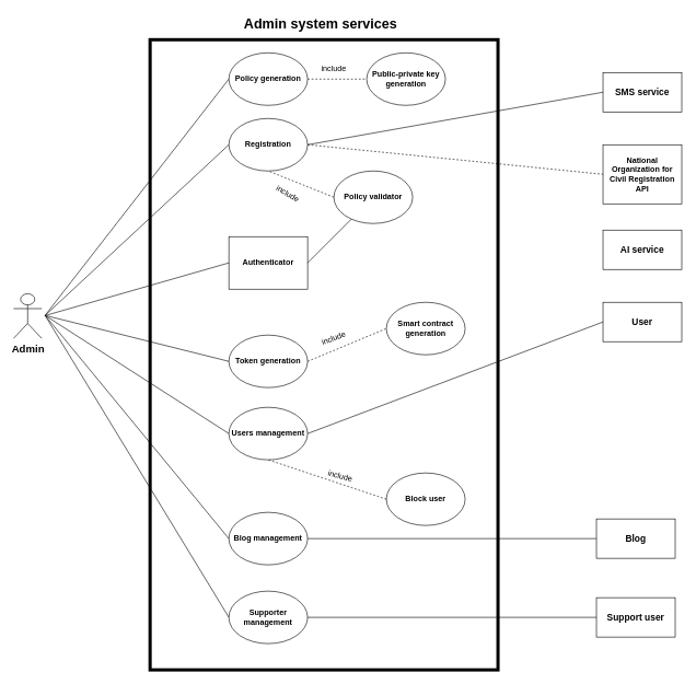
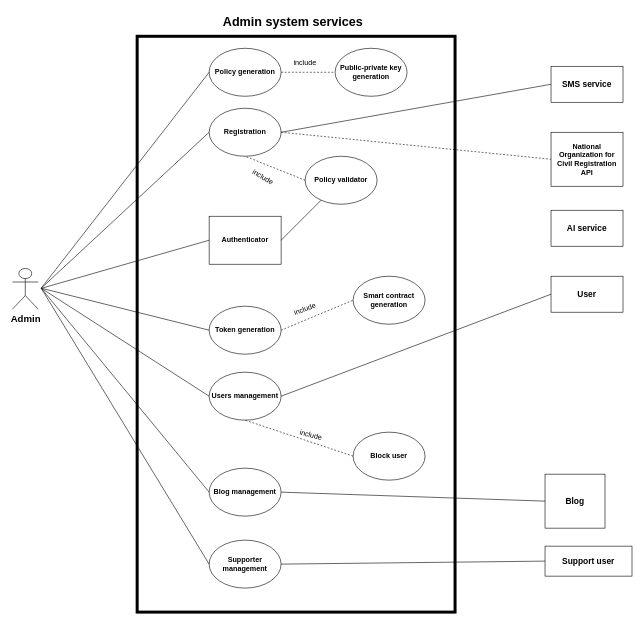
  <mxCell id="0" />
  <mxCell id="1" parent="0" />
  <mxCell id="2" value="" style="rounded=0;whiteSpace=wrap;html=1;fillColor=none;strokeWidth=5;" vertex="1" parent="1"><mxGeometry x="228" y="60" width="530" height="960" as="geometry" /></mxCell>
  <mxCell id="3" value="&lt;b&gt;Registration&lt;/b&gt;" style="ellipse;whiteSpace=wrap;html=1;" parent="1" vertex="1"><mxGeometry x="348" y="180" width="120" height="80" as="geometry" /></mxCell>
  <mxCell id="4" value="&lt;b&gt;Authenticator&lt;/b&gt;" style="whiteSpace=wrap;html=1;rounded=0;" parent="1" vertex="1"><mxGeometry x="348" y="360" width="120" height="80" as="geometry" /></mxCell>
  <mxCell id="5" value="" style="endArrow=none;html=1;rounded=0;entryX=0;entryY=0.5;entryDx=0;entryDy=0;" parent="1" target="3" edge="1"><mxGeometry width="50" height="50" relative="1" as="geometry"><mxPoint x="68" y="480" as="sourcePoint" /><mxPoint x="208" y="460" as="targetPoint" /></mxGeometry></mxCell>
  <mxCell id="6" value="" style="endArrow=none;html=1;rounded=0;entryX=0;entryY=0.5;entryDx=0;entryDy=0;" parent="1" target="4" edge="1"><mxGeometry width="50" height="50" relative="1" as="geometry"><mxPoint x="69" y="480" as="sourcePoint" /><mxPoint x="188" y="560" as="targetPoint" /></mxGeometry></mxCell>
  <mxCell id="7" value="&lt;b&gt;&lt;font style=&quot;font-size: 16px;&quot;&gt;Admin&lt;/font&gt;&lt;/b&gt;" style="shape=umlActor;verticalLabelPosition=bottom;verticalAlign=top;html=1;outlineConnect=0;" vertex="1" parent="1"><mxGeometry x="20" y="447" width="43" height="68" as="geometry" /></mxCell>
  <mxCell id="8" value="&lt;b&gt;&lt;font style=&quot;font-size: 21px;&quot;&gt;Admin system services&lt;/font&gt;&lt;/b&gt;" style="text;html=1;align=center;verticalAlign=middle;whiteSpace=wrap;rounded=0;" vertex="1" parent="1"><mxGeometry x="228" y="20" width="520" height="30" as="geometry" /></mxCell>
  <mxCell id="9" value="&lt;span class=&quot;fontstyle0&quot;&gt;&lt;b&gt;&lt;font style=&quot;font-size: 14px;&quot;&gt;SMS service&lt;/font&gt;&lt;/b&gt;&lt;/span&gt;" style="rounded=0;whiteSpace=wrap;html=1;" vertex="1" parent="1"><mxGeometry x="918" y="110" width="120" height="60" as="geometry" /></mxCell>
  <mxCell id="10" value="" style="endArrow=none;html=1;rounded=0;exitX=1;exitY=0.5;exitDx=0;exitDy=0;entryX=0;entryY=0.5;entryDx=0;entryDy=0;" edge="1" parent="1" source="3" target="9"><mxGeometry width="50" height="50" relative="1" as="geometry"><mxPoint x="508" y="400" as="sourcePoint" /><mxPoint x="648" y="420" as="targetPoint" /></mxGeometry></mxCell>
  <mxCell id="11" value="&lt;table class=&quot;NormalTable&quot;&gt;&lt;tbody&gt;&lt;tr&gt;&lt;td width=&quot;108&quot;&gt;&lt;span class=&quot;fontstyle0&quot;&gt;&lt;b&gt;National Organization for Civil Registration API&lt;/b&gt;&lt;/span&gt;&lt;/td&gt;&lt;/tr&gt;&lt;/tbody&gt;&lt;/table&gt;" style="rounded=0;whiteSpace=wrap;html=1;" vertex="1" parent="1"><mxGeometry x="918" y="220" width="120" height="90" as="geometry" /></mxCell>
  <mxCell id="12" value="&lt;b&gt;Policy generation&lt;/b&gt;" style="ellipse;whiteSpace=wrap;html=1;" vertex="1" parent="1"><mxGeometry x="348" y="80" width="120" height="80" as="geometry" /></mxCell>
  <mxCell id="13" value="" style="endArrow=none;html=1;rounded=0;entryX=0;entryY=0.5;entryDx=0;entryDy=0;" edge="1" parent="1" target="12"><mxGeometry width="50" height="50" relative="1" as="geometry"><mxPoint x="68" y="480" as="sourcePoint" /><mxPoint x="178" y="250" as="targetPoint" /></mxGeometry></mxCell>
  <mxCell id="14" value="" style="endArrow=none;html=1;rounded=0;exitX=1;exitY=0.5;exitDx=0;exitDy=0;entryX=0;entryY=0.5;entryDx=0;entryDy=0;dashed=1;" edge="1" parent="1" source="3" target="11"><mxGeometry width="50" height="50" relative="1" as="geometry"><mxPoint x="698" y="280" as="sourcePoint" /><mxPoint x="748" y="230" as="targetPoint" /></mxGeometry></mxCell>
  <mxCell id="15" value="&lt;b&gt;Policy validator&lt;/b&gt;" style="ellipse;whiteSpace=wrap;html=1;" vertex="1" parent="1"><mxGeometry x="508" y="260" width="120" height="80" as="geometry" /></mxCell>
  <mxCell id="16" value="" style="endArrow=none;dashed=1;html=1;rounded=0;entryX=0.5;entryY=1;entryDx=0;entryDy=0;exitX=0;exitY=0.5;exitDx=0;exitDy=0;" edge="1" parent="1" source="15" target="3"><mxGeometry width="50" height="50" relative="1" as="geometry"><mxPoint x="408" y="360" as="sourcePoint" /><mxPoint x="458" y="310" as="targetPoint" /></mxGeometry></mxCell>
  <mxCell id="17" value="&lt;span class=&quot;fontstyle0&quot;&gt;&lt;b&gt;&lt;font style=&quot;font-size: 14px;&quot;&gt;AI service&lt;/font&gt;&lt;/b&gt;&lt;/span&gt;" style="rounded=0;whiteSpace=wrap;html=1;" vertex="1" parent="1"><mxGeometry x="918" y="350" width="120" height="60" as="geometry" /></mxCell>
  <mxCell id="18" value="" style="endArrow=none;html=1;rounded=0;exitX=1;exitY=0.5;exitDx=0;exitDy=0;" edge="1" parent="1" source="4" target="15"><mxGeometry width="50" height="50" relative="1" as="geometry"><mxPoint x="638" y="370" as="sourcePoint" /><mxPoint x="688" y="320" as="targetPoint" /></mxGeometry></mxCell>
  <mxCell id="19" value="&lt;b&gt;Token generation&lt;/b&gt;" style="ellipse;whiteSpace=wrap;html=1;" vertex="1" parent="1"><mxGeometry x="348" y="510" width="120" height="80" as="geometry" /></mxCell>
  <mxCell id="20" value="&lt;b&gt;Smart contract generation&lt;/b&gt;" style="ellipse;whiteSpace=wrap;html=1;" vertex="1" parent="1"><mxGeometry x="588" y="460" width="120" height="80" as="geometry" /></mxCell>
  <mxCell id="21" value="" style="endArrow=none;dashed=1;html=1;rounded=0;entryX=0;entryY=0.5;entryDx=0;entryDy=0;exitX=1;exitY=0.5;exitDx=0;exitDy=0;" edge="1" parent="1" source="19" target="20"><mxGeometry width="50" height="50" relative="1" as="geometry"><mxPoint x="468" y="660" as="sourcePoint" /><mxPoint x="518" y="610" as="targetPoint" /></mxGeometry></mxCell>
  <mxCell id="22" value="" style="endArrow=none;html=1;rounded=0;exitX=0;exitY=0.5;exitDx=0;exitDy=0;" edge="1" parent="1" source="19"><mxGeometry width="50" height="50" relative="1" as="geometry"><mxPoint x="98" y="660" as="sourcePoint" /><mxPoint x="68" y="480" as="targetPoint" /></mxGeometry></mxCell>
  <mxCell id="23" value="&lt;b&gt;Users management&lt;/b&gt;" style="ellipse;whiteSpace=wrap;html=1;" vertex="1" parent="1"><mxGeometry x="348" y="620" width="120" height="80" as="geometry" /></mxCell>
  <mxCell id="24" value="&lt;span class=&quot;fontstyle0&quot;&gt;&lt;b&gt;&lt;font style=&quot;font-size: 14px;&quot;&gt;User&lt;/font&gt;&lt;/b&gt;&lt;/span&gt;" style="rounded=0;whiteSpace=wrap;html=1;" vertex="1" parent="1"><mxGeometry x="918" y="460" width="120" height="60" as="geometry" /></mxCell>
  <mxCell id="25" value="" style="endArrow=none;html=1;rounded=0;exitX=0;exitY=0.5;exitDx=0;exitDy=0;" edge="1" parent="1" source="23"><mxGeometry width="50" height="50" relative="1" as="geometry"><mxPoint x="108" y="660" as="sourcePoint" /><mxPoint x="68" y="480" as="targetPoint" /></mxGeometry></mxCell>
  <mxCell id="26" value="" style="endArrow=none;html=1;rounded=0;exitX=1;exitY=0.5;exitDx=0;exitDy=0;entryX=0;entryY=0.5;entryDx=0;entryDy=0;" edge="1" parent="1" source="23" target="24"><mxGeometry width="50" height="50" relative="1" as="geometry"><mxPoint x="528" y="730" as="sourcePoint" /><mxPoint x="578" y="680" as="targetPoint" /></mxGeometry></mxCell>
  <mxCell id="27" value="&lt;b&gt;Block user&lt;/b&gt;" style="ellipse;whiteSpace=wrap;html=1;" vertex="1" parent="1"><mxGeometry x="588" y="720" width="120" height="80" as="geometry" /></mxCell>
  <mxCell id="28" value="" style="endArrow=none;dashed=1;html=1;rounded=0;entryX=0.5;entryY=1;entryDx=0;entryDy=0;exitX=0;exitY=0.5;exitDx=0;exitDy=0;" edge="1" parent="1" source="27" target="23"><mxGeometry width="50" height="50" relative="1" as="geometry"><mxPoint x="428" y="830" as="sourcePoint" /><mxPoint x="478" y="780" as="targetPoint" /></mxGeometry></mxCell>
  <mxCell id="29" value="&lt;b&gt;Blog management&lt;/b&gt;" style="ellipse;whiteSpace=wrap;html=1;" vertex="1" parent="1"><mxGeometry x="348" y="780" width="120" height="80" as="geometry" /></mxCell>
  <mxCell id="30" value="&lt;b&gt;Supporter management&lt;/b&gt;" style="ellipse;whiteSpace=wrap;html=1;" vertex="1" parent="1"><mxGeometry x="348" y="900" width="120" height="80" as="geometry" /></mxCell>
  <mxCell id="31" value="" style="endArrow=none;html=1;rounded=0;exitX=0;exitY=0.5;exitDx=0;exitDy=0;" edge="1" parent="1" source="29"><mxGeometry width="50" height="50" relative="1" as="geometry"><mxPoint x="128" y="820" as="sourcePoint" /><mxPoint x="68" y="480" as="targetPoint" /></mxGeometry></mxCell>
  <mxCell id="32" value="" style="endArrow=none;html=1;rounded=0;exitX=0;exitY=0.5;exitDx=0;exitDy=0;" edge="1" parent="1" source="30"><mxGeometry width="50" height="50" relative="1" as="geometry"><mxPoint x="108" y="840" as="sourcePoint" /><mxPoint x="68" y="480" as="targetPoint" /></mxGeometry></mxCell>
- <mxCell id="33" value="&lt;span class=&quot;fontstyle0&quot;&gt;&lt;b&gt;&lt;font style=&quot;font-size: 14px;&quot;&gt;Blog&lt;/font&gt;&lt;/b&gt;&lt;/span&gt;" style="rounded=0;whiteSpace=wrap;html=1;" vertex="1" parent="1"><mxGeometry x="908" y="790" width="120" height="60" as="geometry" /></mxCell>
- <mxCell id="34" value="&lt;span class=&quot;fontstyle0&quot;&gt;&lt;b&gt;&lt;font style=&quot;font-size: 14px;&quot;&gt;Support user&lt;/font&gt;&lt;/b&gt;&lt;/span&gt;" style="rounded=0;whiteSpace=wrap;html=1;" vertex="1" parent="1"><mxGeometry x="908" y="910" width="120" height="60" as="geometry" /></mxCell>
+ <mxCell id="33" value="&lt;span class=&quot;fontstyle0&quot;&gt;&lt;b&gt;&lt;font style=&quot;font-size: 14px;&quot;&gt;Blog&lt;/font&gt;&lt;/b&gt;&lt;/span&gt;" style="rounded=0;whiteSpace=wrap;html=1;" vertex="1" parent="1"><mxGeometry x="908" y="790" width="100" height="90" as="geometry" /></mxCell>
+ <mxCell id="34" value="&lt;span class=&quot;fontstyle0&quot;&gt;&lt;b&gt;&lt;font style=&quot;font-size: 14px;&quot;&gt;Support user&lt;/font&gt;&lt;/b&gt;&lt;/span&gt;" style="rounded=0;whiteSpace=wrap;html=1;" vertex="1" parent="1"><mxGeometry x="908" y="910" width="145" height="50" as="geometry" /></mxCell>
  <mxCell id="35" value="" style="endArrow=none;html=1;rounded=0;exitX=1;exitY=0.5;exitDx=0;exitDy=0;entryX=0;entryY=0.5;entryDx=0;entryDy=0;" edge="1" parent="1" source="29" target="33"><mxGeometry width="50" height="50" relative="1" as="geometry"><mxPoint x="618" y="900" as="sourcePoint" /><mxPoint x="668" y="850" as="targetPoint" /></mxGeometry></mxCell>
  <mxCell id="36" value="" style="endArrow=none;html=1;rounded=0;exitX=1;exitY=0.5;exitDx=0;exitDy=0;entryX=0;entryY=0.5;entryDx=0;entryDy=0;" edge="1" parent="1" source="30" target="34"><mxGeometry width="50" height="50" relative="1" as="geometry"><mxPoint x="608" y="950" as="sourcePoint" /><mxPoint x="658" y="900" as="targetPoint" /></mxGeometry></mxCell>
  <mxCell id="37" value="&lt;b&gt;Public-private key generation&lt;/b&gt;" style="ellipse;whiteSpace=wrap;html=1;" vertex="1" parent="1"><mxGeometry x="558" y="80" width="120" height="80" as="geometry" /></mxCell>
  <mxCell id="38" value="" style="endArrow=none;dashed=1;html=1;rounded=0;entryX=0;entryY=0.5;entryDx=0;entryDy=0;exitX=1;exitY=0.5;exitDx=0;exitDy=0;" edge="1" parent="1" source="12" target="37"><mxGeometry width="50" height="50" relative="1" as="geometry"><mxPoint x="478" y="180" as="sourcePoint" /><mxPoint x="528" y="130" as="targetPoint" /></mxGeometry></mxCell>
  <mxCell id="39" value="include" style="text;html=1;align=center;verticalAlign=middle;whiteSpace=wrap;rounded=0;" vertex="1" parent="1"><mxGeometry x="478" y="90" width="60" height="30" as="geometry" /></mxCell>
  <mxCell id="40" value="include" style="text;html=1;align=center;verticalAlign=middle;whiteSpace=wrap;rounded=0;rotation=30;" vertex="1" parent="1"><mxGeometry x="408" y="280" width="60" height="30" as="geometry" /></mxCell>
  <mxCell id="41" value="include" style="text;html=1;align=center;verticalAlign=middle;whiteSpace=wrap;rounded=0;rotation=-20;" vertex="1" parent="1"><mxGeometry x="478" y="500" width="60" height="30" as="geometry" /></mxCell>
  <mxCell id="42" value="include" style="text;html=1;align=center;verticalAlign=middle;whiteSpace=wrap;rounded=0;rotation=15;" vertex="1" parent="1"><mxGeometry x="488" y="710" width="60" height="30" as="geometry" /></mxCell>
